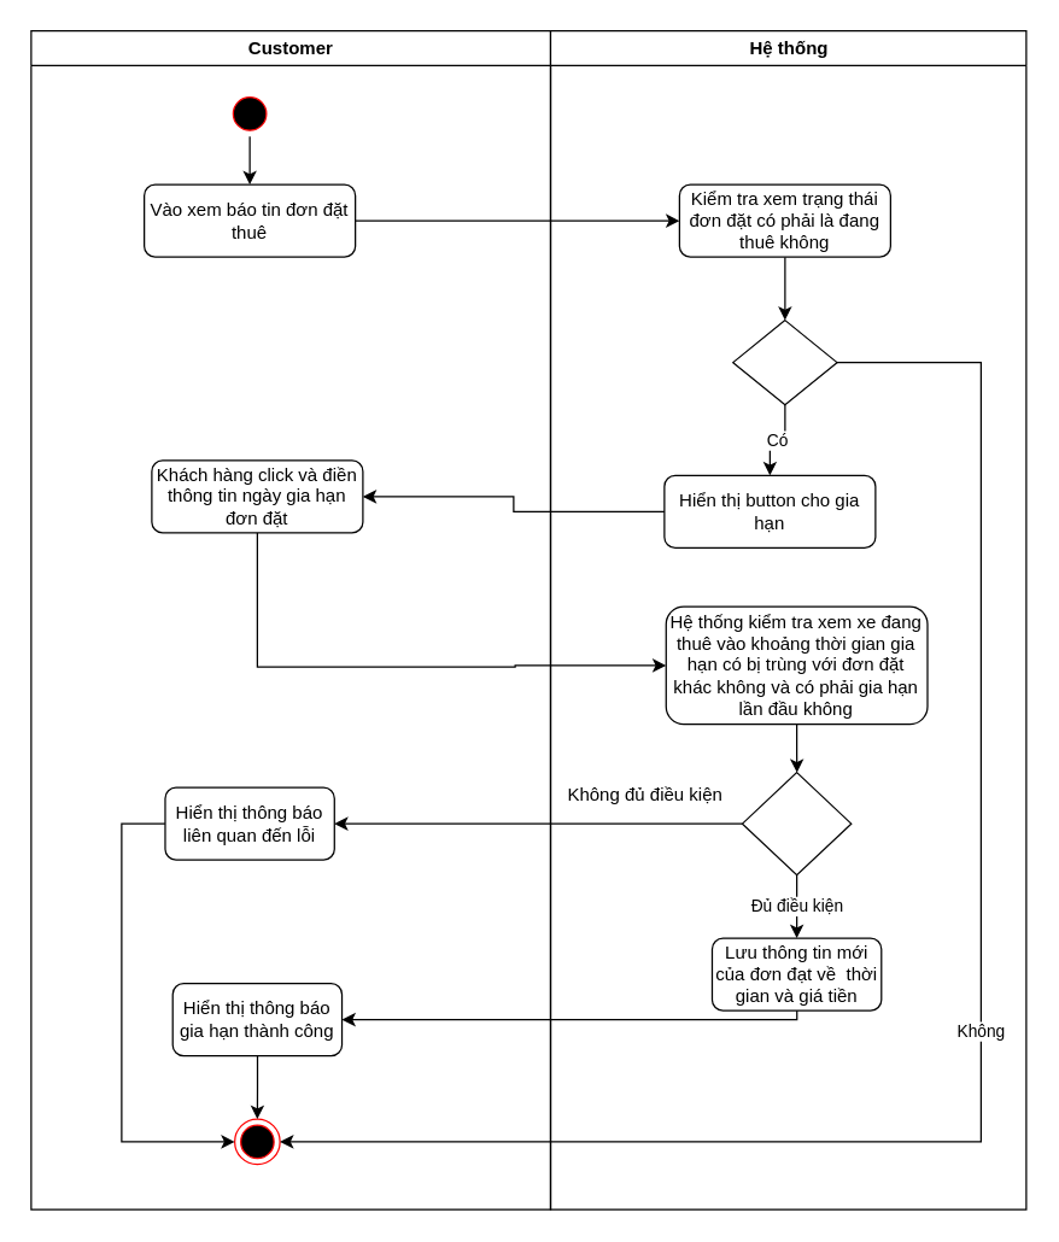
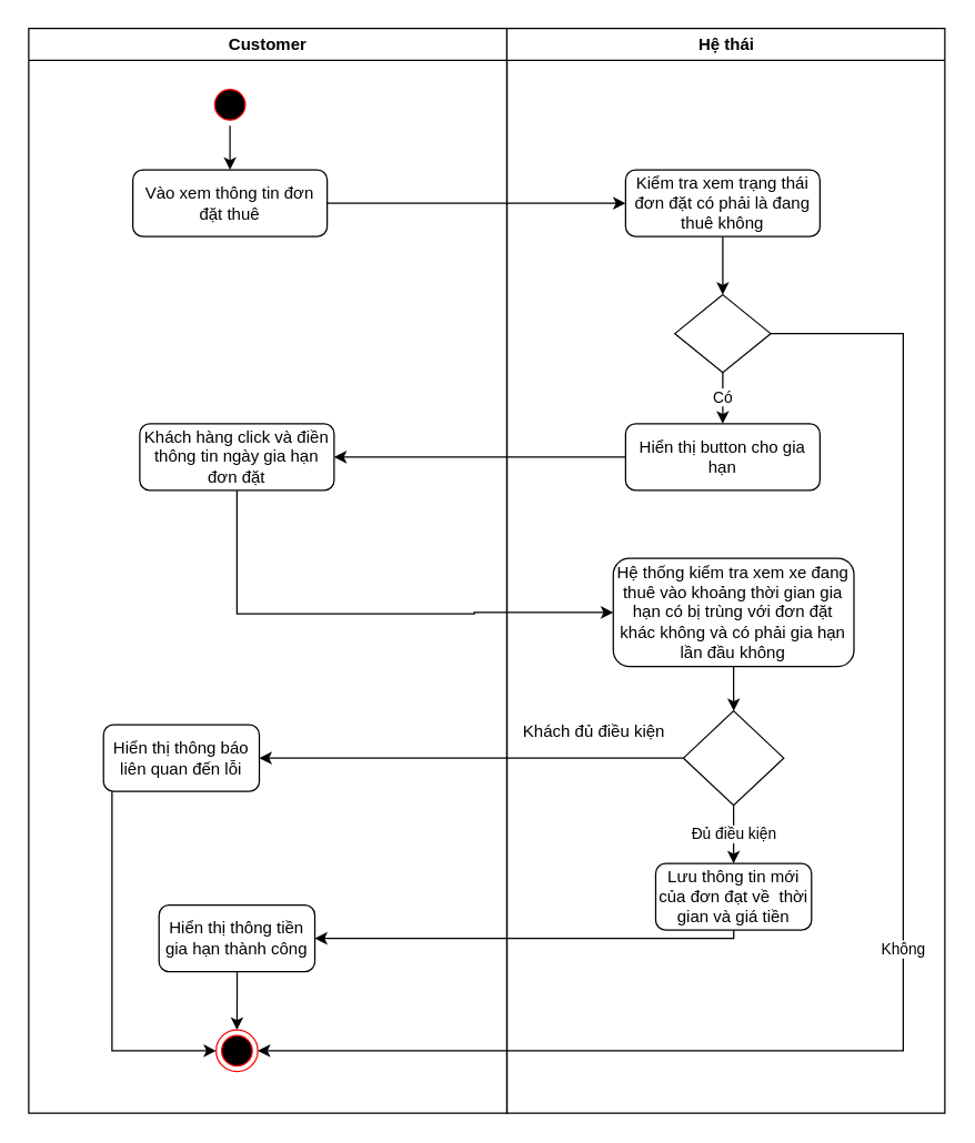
  <mxCell id="0" />
  <mxCell id="1" parent="0" />
  <mxCell id="2" value="Customer" style="swimlane;whiteSpace=wrap" parent="1" vertex="1"><mxGeometry x="20" y="20" width="344.5" height="782" as="geometry" /></mxCell>
  <mxCell id="3" value="" style="edgeStyle=orthogonalEdgeStyle;rounded=0;orthogonalLoop=1;jettySize=auto;html=1;" edge="1" parent="2" source="4" target="5"><mxGeometry relative="1" as="geometry" /></mxCell>
  <mxCell id="4" value="" style="ellipse;shape=startState;fillColor=#000000;strokeColor=#ff0000;" parent="2" vertex="1"><mxGeometry x="130" y="40" width="30" height="30" as="geometry" /></mxCell>
- <mxCell id="5" value="Vào xem báo tin đơn đặt thuê" style="rounded=1;whiteSpace=wrap;html=1;" vertex="1" parent="2"><mxGeometry x="75.01" y="102" width="140" height="48" as="geometry" /></mxCell>
+ <mxCell id="5" value="Vào xem thông tin đơn đặt thuê" style="rounded=1;whiteSpace=wrap;html=1;" vertex="1" parent="2"><mxGeometry x="75.01" y="102" width="140" height="48" as="geometry" /></mxCell>
  <mxCell id="6" value="" style="ellipse;shape=endState;fillColor=#000000;strokeColor=#ff0000" parent="2" vertex="1"><mxGeometry x="135.01" y="722" width="30" height="30" as="geometry" /></mxCell>
  <mxCell id="7" value="Khách hàng click và điền thông tin ngày gia hạn đơn đặt" style="rounded=1;whiteSpace=wrap;html=1;" vertex="1" parent="2"><mxGeometry x="80.01" y="285" width="140" height="48" as="geometry" /></mxCell>
  <mxCell id="8" style="edgeStyle=orthogonalEdgeStyle;rounded=0;orthogonalLoop=1;jettySize=auto;html=1;entryX=0;entryY=0.5;entryDx=0;entryDy=0;" edge="1" parent="2" source="9" target="6"><mxGeometry relative="1" as="geometry"><Array as="points"><mxPoint x="60" y="526" /><mxPoint x="60" y="737" /></Array></mxGeometry></mxCell>
- <mxCell id="9" value="Hiển thị thông báo liên quan đến lỗi" style="rounded=1;whiteSpace=wrap;html=1;" vertex="1" parent="2"><mxGeometry x="88.88" y="502" width="112.25" height="48" as="geometry" /></mxCell>
+ <mxCell id="9" value="Hiển thị thông báo liên quan đến lỗi" style="rounded=1;whiteSpace=wrap;html=1;" vertex="1" parent="2"><mxGeometry x="53.88" y="502" width="112.25" height="48" as="geometry" /></mxCell>
  <mxCell id="10" value="" style="edgeStyle=orthogonalEdgeStyle;rounded=0;orthogonalLoop=1;jettySize=auto;html=1;" edge="1" parent="2" source="11" target="6"><mxGeometry relative="1" as="geometry" /></mxCell>
- <mxCell id="11" value="Hiển thị thông báo gia hạn thành công" style="rounded=1;whiteSpace=wrap;html=1;" vertex="1" parent="2"><mxGeometry x="93.88" y="632" width="112.25" height="48" as="geometry" /></mxCell>
- <mxCell id="12" value="Hệ thống" style="swimlane;whiteSpace=wrap" parent="1" vertex="1"><mxGeometry x="364.5" y="20" width="315.5" height="782" as="geometry" /></mxCell>
+ <mxCell id="11" value="Hiển thị thông tiền gia hạn thành công" style="rounded=1;whiteSpace=wrap;html=1;" vertex="1" parent="2"><mxGeometry x="93.88" y="632" width="112.25" height="48" as="geometry" /></mxCell>
+ <mxCell id="12" value="Hệ thái" style="swimlane;whiteSpace=wrap" parent="1" vertex="1"><mxGeometry x="364.5" y="20" width="315.5" height="782" as="geometry" /></mxCell>
  <mxCell id="13" value="" style="edgeStyle=orthogonalEdgeStyle;rounded=0;orthogonalLoop=1;jettySize=auto;html=1;" edge="1" parent="12" source="14" target="17"><mxGeometry relative="1" as="geometry" /></mxCell>
  <mxCell id="14" value="Kiểm tra xem trạng thái đơn đặt có phải là đang thuê không" style="rounded=1;whiteSpace=wrap;html=1;" vertex="1" parent="12"><mxGeometry x="85.5" y="102" width="140" height="48" as="geometry" /></mxCell>
- <mxCell id="15" value="Hiển thị button cho gia hạn" style="rounded=1;whiteSpace=wrap;html=1;" vertex="1" parent="12"><mxGeometry x="75.5" y="295" width="140" height="48" as="geometry" /></mxCell>
+ <mxCell id="15" value="Hiển thị button cho gia hạn" style="rounded=1;whiteSpace=wrap;html=1;" vertex="1" parent="12"><mxGeometry x="85.5" y="285" width="140" height="48" as="geometry" /></mxCell>
  <mxCell id="16" value="Có" style="edgeStyle=orthogonalEdgeStyle;rounded=0;orthogonalLoop=1;jettySize=auto;html=1;" edge="1" parent="12" source="17" target="15"><mxGeometry relative="1" as="geometry" /></mxCell>
  <mxCell id="17" value="" style="rhombus;whiteSpace=wrap;html=1;" vertex="1" parent="12"><mxGeometry x="121" y="192" width="69" height="56" as="geometry" /></mxCell>
  <mxCell id="18" value="" style="edgeStyle=orthogonalEdgeStyle;rounded=0;orthogonalLoop=1;jettySize=auto;html=1;" edge="1" parent="12" source="19" target="21"><mxGeometry relative="1" as="geometry" /></mxCell>
  <mxCell id="19" value="Hệ thống kiểm tra xem xe đang thuê vào khoảng thời gian gia hạn có bị trùng với đơn đặt khác không và có phải gia hạn lần đầu không" style="rounded=1;whiteSpace=wrap;html=1;" vertex="1" parent="12"><mxGeometry x="76.62" y="382" width="173.38" height="78" as="geometry" /></mxCell>
  <mxCell id="20" value="Đủ điều kiện" style="edgeStyle=orthogonalEdgeStyle;rounded=0;orthogonalLoop=1;jettySize=auto;html=1;" edge="1" parent="12" source="21" target="22"><mxGeometry relative="1" as="geometry" /></mxCell>
  <mxCell id="21" value="" style="rhombus;whiteSpace=wrap;html=1;" vertex="1" parent="12"><mxGeometry x="127.18" y="492" width="72.25" height="68" as="geometry" /></mxCell>
  <mxCell id="22" value="Lưu thông tin mới của đơn đạt về&amp;nbsp; thời gian và giá tiền" style="rounded=1;whiteSpace=wrap;html=1;" vertex="1" parent="12"><mxGeometry x="107.18" y="602" width="112.25" height="48" as="geometry" /></mxCell>
- <mxCell id="23" value="Không đủ điều kiện" style="text;html=1;align=center;verticalAlign=middle;resizable=0;points=[];autosize=1;strokeColor=none;fillColor=none;" vertex="1" parent="12"><mxGeometry x="-2.82" y="492" width="130" height="30" as="geometry" /></mxCell>
+ <mxCell id="23" value="Khách đủ điều kiện" style="text;html=1;align=center;verticalAlign=middle;resizable=0;points=[];autosize=1;strokeColor=none;fillColor=none;" vertex="1" parent="12"><mxGeometry x="-2.82" y="492" width="130" height="30" as="geometry" /></mxCell>
  <mxCell id="24" style="edgeStyle=orthogonalEdgeStyle;rounded=0;orthogonalLoop=1;jettySize=auto;html=1;entryX=0;entryY=0.5;entryDx=0;entryDy=0;" edge="1" parent="1" source="5" target="14"><mxGeometry relative="1" as="geometry" /></mxCell>
  <mxCell id="25" value="Không" style="edgeStyle=orthogonalEdgeStyle;rounded=0;orthogonalLoop=1;jettySize=auto;html=1;entryX=1;entryY=0.5;entryDx=0;entryDy=0;" edge="1" parent="1" source="17" target="6"><mxGeometry relative="1" as="geometry"><Array as="points"><mxPoint x="650" y="240" /><mxPoint x="650" y="757" /></Array></mxGeometry></mxCell>
  <mxCell id="26" style="edgeStyle=orthogonalEdgeStyle;rounded=0;orthogonalLoop=1;jettySize=auto;html=1;entryX=1;entryY=0.5;entryDx=0;entryDy=0;" edge="1" parent="1" source="15" target="7"><mxGeometry relative="1" as="geometry" /></mxCell>
  <mxCell id="27" style="edgeStyle=orthogonalEdgeStyle;rounded=0;orthogonalLoop=1;jettySize=auto;html=1;entryX=0;entryY=0.5;entryDx=0;entryDy=0;" edge="1" parent="1" source="7" target="19"><mxGeometry relative="1" as="geometry"><Array as="points"><mxPoint x="170" y="442" /><mxPoint x="341" y="442" /><mxPoint x="341" y="441" /></Array></mxGeometry></mxCell>
  <mxCell id="28" style="edgeStyle=orthogonalEdgeStyle;rounded=0;orthogonalLoop=1;jettySize=auto;html=1;entryX=1;entryY=0.5;entryDx=0;entryDy=0;" edge="1" parent="1" source="21" target="9"><mxGeometry relative="1" as="geometry" /></mxCell>
  <mxCell id="29" style="edgeStyle=orthogonalEdgeStyle;rounded=0;orthogonalLoop=1;jettySize=auto;html=1;entryX=1;entryY=0.5;entryDx=0;entryDy=0;" edge="1" parent="1" source="22" target="11"><mxGeometry relative="1" as="geometry"><Array as="points"><mxPoint x="528" y="676" /></Array></mxGeometry></mxCell>
